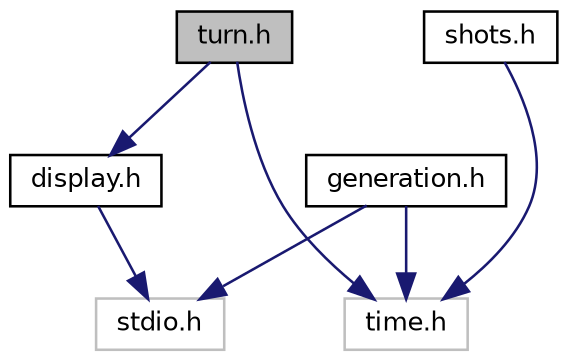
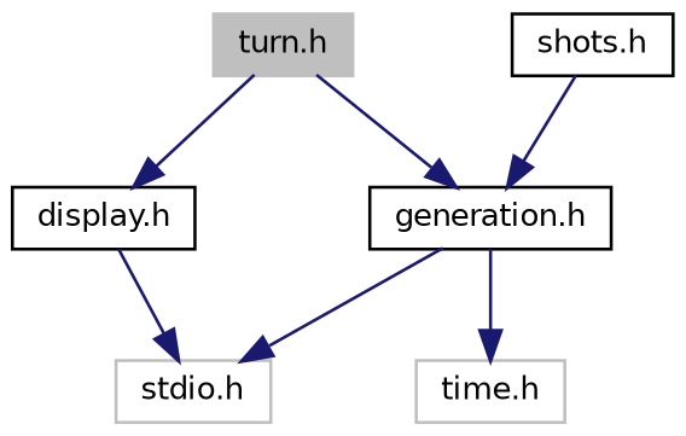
  digraph {
    node [color=black fillcolor=white fontname=Helvetica fontsize=10 shape=record style=filled]
    edge [color=midnightblue fontname=Helvetica fontsize=10 labelfontname=Helvetica labelfontsize=10 style=solid]
-   n1 [fillcolor=grey75 fontcolor=black height=0.2 label="turn.h" width=0.4]
+   n1 [color=grey75 fillcolor=grey75 fontcolor=black height=0.2 label="turn.h" width=0.4]
    n2 [height=0.2 label="generation.h" width=0.4]
    n3 [height=0.2 label="display.h" width=0.4]
    n4 [color=grey75 height=0.2 label="stdio.h" width=0.4]
    n5 [color=grey75 height=0.2 label="time.h" width=0.4]
    n6 [height=0.2 label="shots.h" width=0.4]
-   n1 -> n5
+   n1 -> n2
    n1 -> n3
    n2 -> n4
    n2 -> n5
    n3 -> n4
-   n6 -> n5
+   n6 -> n2
  }
